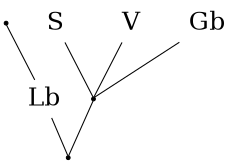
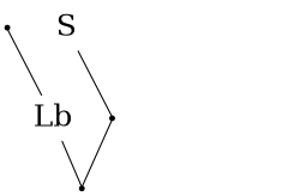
  graph {
    node [shape=plaintext fontsize=24]
    6 [shape=point fontsize=""]
    n2 [label=Lb]
    8 [shape=point fontsize=""]
    n4 [label=S]
    7 [shape=point fontsize=""]
-   n6 [label=V]
-   n7 [label=Gb]
    6 -- n2
    n2 -- 8
    n4 -- 7
    7 -- 8
-   n6 -- 7
-   n7 -- 7
  }
